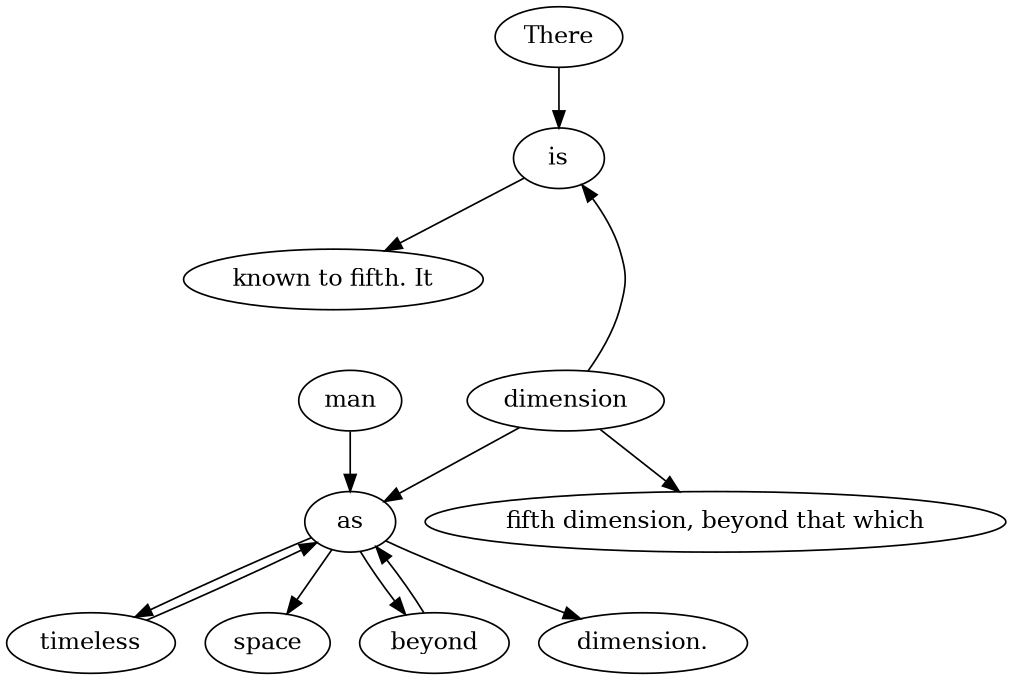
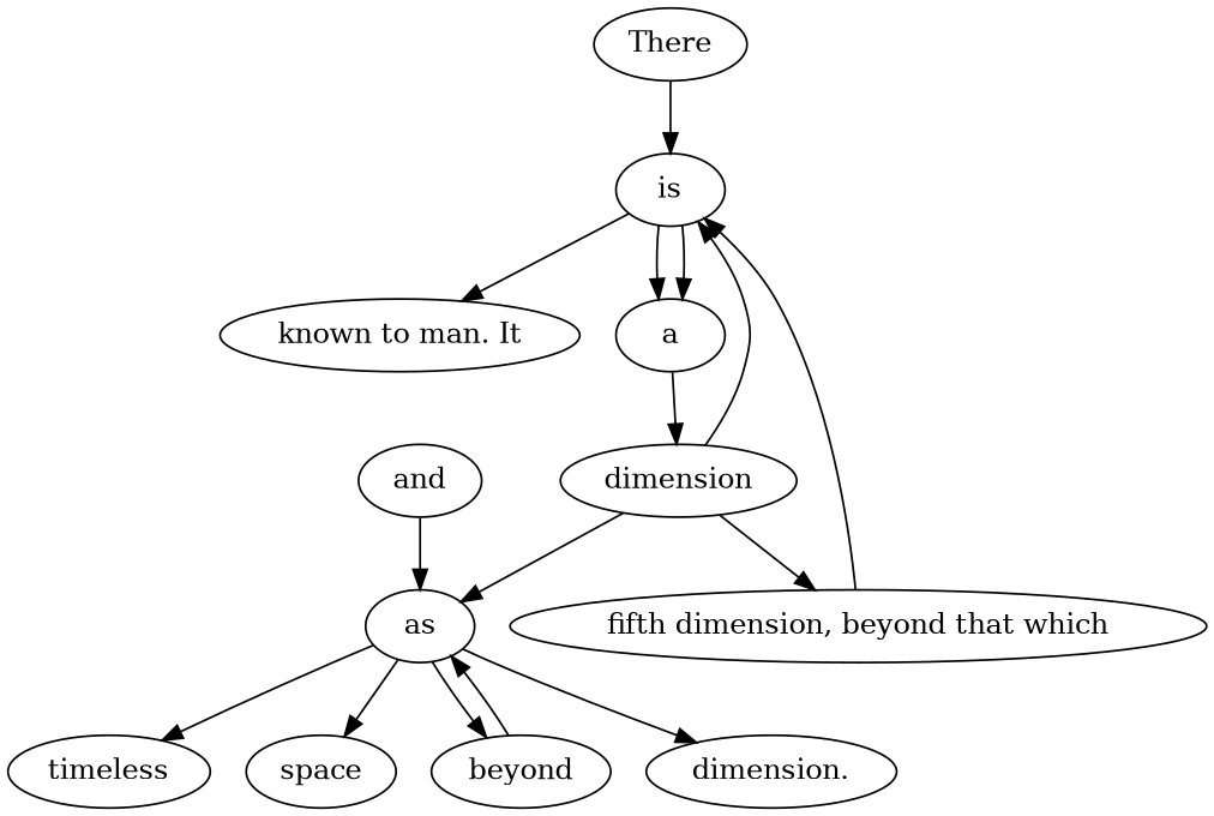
  digraph {
    is
-   "known to man. It" [label="known to fifth. It"]
+   "known to man. It"
+   a
    dimension
    timeless
    as
    space
    n8 [label=beyond]
    n9 [label="dimension."]
-   and [label=man]
+   and
    There
    "fifth dimension, beyond that which"
    is -> "known to man. It"
+   is -> a
+   is -> a
+   a -> dimension
    dimension -> is
    dimension -> as
    dimension -> "fifth dimension, beyond that which"
-   timeless -> as
    as -> timeless
    as -> space
    as -> n8
    as -> n9
    n8 -> as
    and -> as
    There -> is
+   "fifth dimension, beyond that which" -> is
  }
